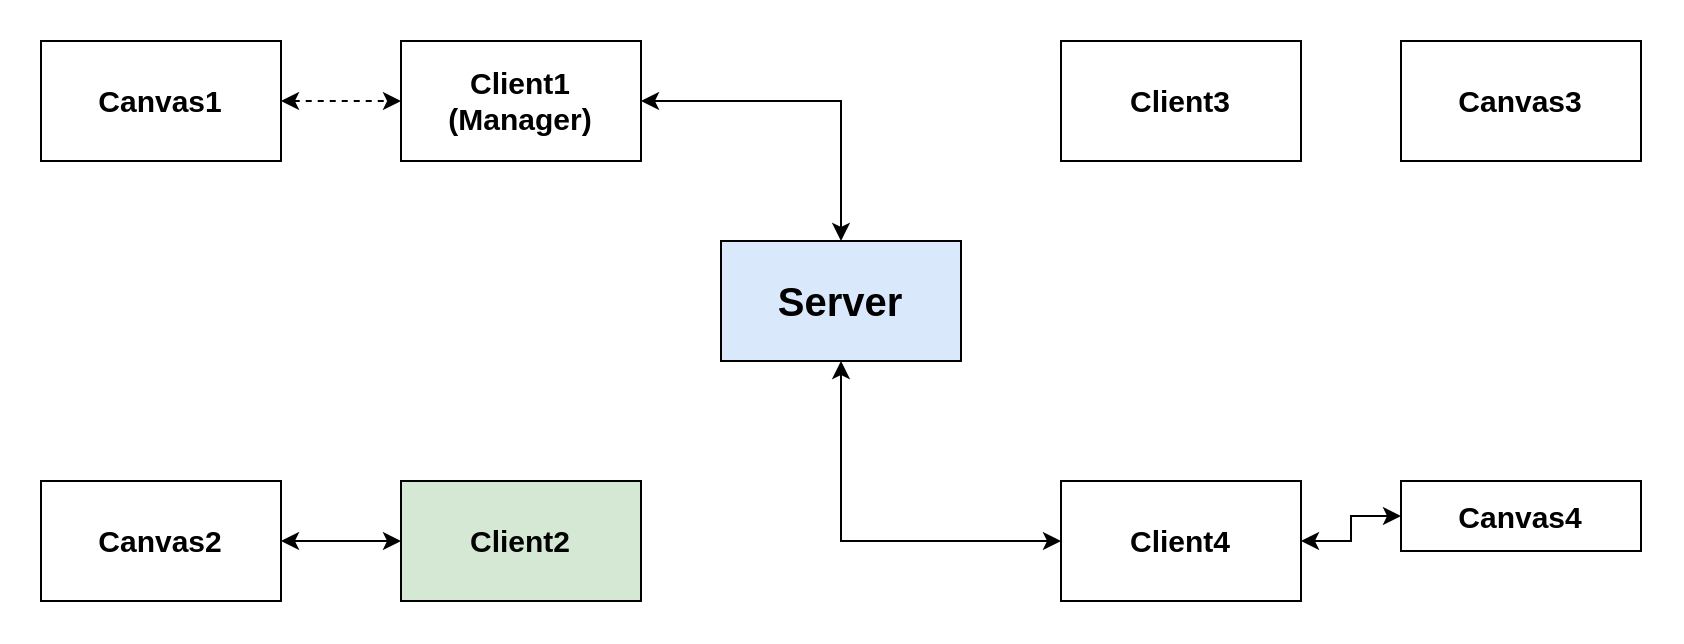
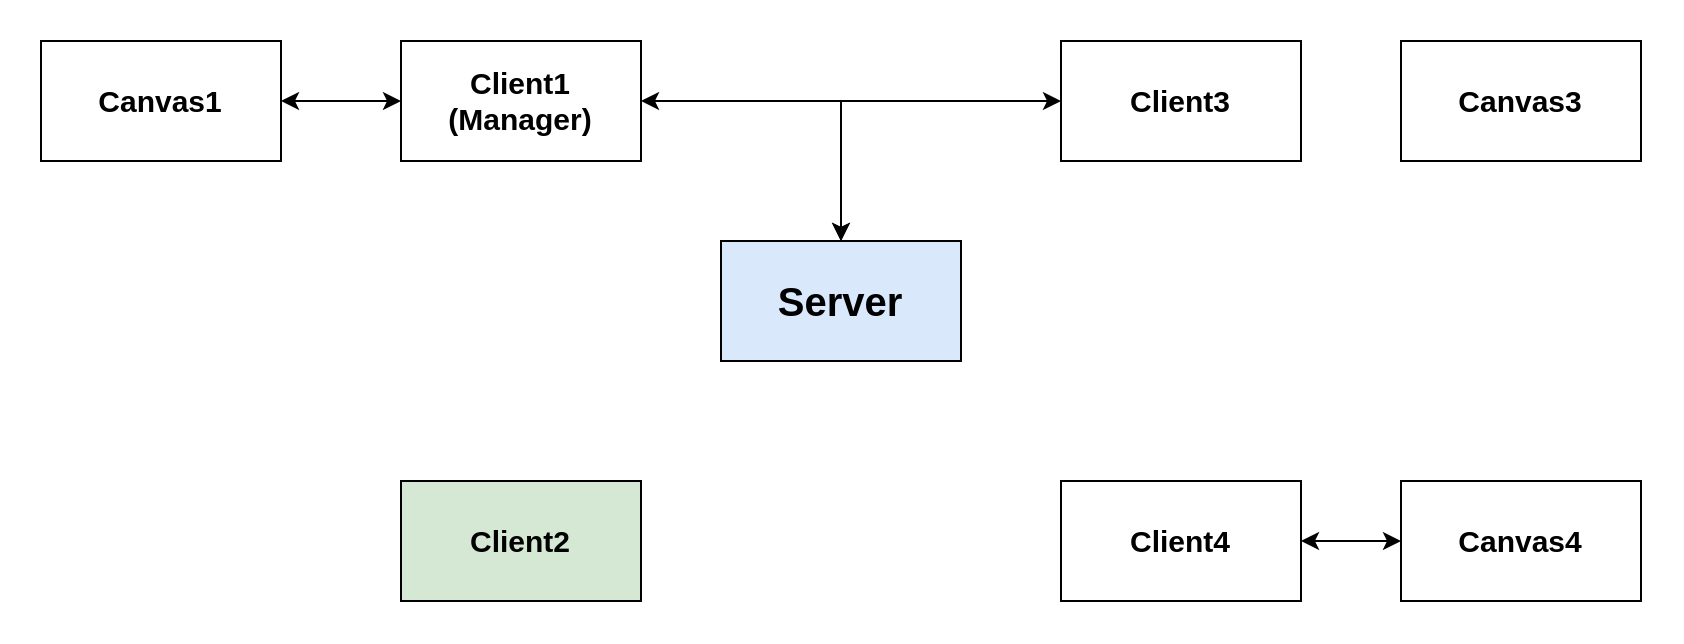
  <mxCell id="0" />
  <mxCell id="1" parent="0" />
  <mxCell id="2" value="&lt;font style=&quot;font-size: 20px&quot;&gt;&lt;b&gt;Server&lt;/b&gt;&lt;/font&gt;" style="whiteSpace=wrap;html=1;fillColor=#dae8fc;" vertex="1" parent="1"><mxGeometry x="360" y="120" width="120" height="60" as="geometry" /></mxCell>
  <mxCell id="3" style="edgeStyle=orthogonalEdgeStyle;rounded=0;orthogonalLoop=1;jettySize=auto;html=1;fontSize=15;startArrow=classic;startFill=1;" edge="1" parent="1" source="4" target="2"><mxGeometry relative="1" as="geometry" /></mxCell>
  <mxCell id="4" value="&lt;font style=&quot;font-size: 15px&quot;&gt;&lt;b&gt;Client1 (Manager)&lt;/b&gt;&lt;/font&gt;" style="whiteSpace=wrap;html=1;" vertex="1" parent="1"><mxGeometry x="200" y="20" width="120" height="60" as="geometry" /></mxCell>
  <mxCell id="5" value="&lt;font style=&quot;font-size: 15px&quot;&gt;&lt;b&gt;Client2&lt;/b&gt;&lt;/font&gt;" style="whiteSpace=wrap;html=1;fillColor=#d5e8d4;" vertex="1" parent="1"><mxGeometry x="200" y="240" width="120" height="60" as="geometry" /></mxCell>
+ <mxCell id="6" style="edgeStyle=orthogonalEdgeStyle;rounded=0;orthogonalLoop=1;jettySize=auto;html=1;fontSize=15;startArrow=classic;startFill=1;" edge="1" parent="1" source="7" target="2"><mxGeometry relative="1" as="geometry" /></mxCell>
  <mxCell id="7" value="&lt;font style=&quot;font-size: 15px&quot;&gt;&lt;b&gt;Client3&lt;/b&gt;&lt;/font&gt;" style="whiteSpace=wrap;html=1;" vertex="1" parent="1"><mxGeometry x="530" y="20" width="120" height="60" as="geometry" /></mxCell>
- <mxCell id="8" style="edgeStyle=orthogonalEdgeStyle;rounded=0;orthogonalLoop=1;jettySize=auto;html=1;entryX=0.5;entryY=1;entryDx=0;entryDy=0;fontSize=15;startArrow=classic;startFill=1;" edge="1" parent="1" source="10" target="2"><mxGeometry relative="1" as="geometry" /></mxCell>
  <mxCell id="9" style="edgeStyle=orthogonalEdgeStyle;rounded=0;orthogonalLoop=1;jettySize=auto;html=1;entryX=0;entryY=0.5;entryDx=0;entryDy=0;fontSize=15;startArrow=classic;startFill=1;" edge="1" parent="1" source="10" target="11"><mxGeometry relative="1" as="geometry" /></mxCell>
  <mxCell id="10" value="&lt;font style=&quot;font-size: 15px&quot;&gt;&lt;b&gt;Client4&lt;/b&gt;&lt;/font&gt;" style="whiteSpace=wrap;html=1;" vertex="1" parent="1"><mxGeometry x="530" y="240" width="120" height="60" as="geometry" /></mxCell>
- <mxCell id="11" value="&lt;font style=&quot;font-size: 15px&quot;&gt;&lt;b&gt;Canvas4&lt;/b&gt;&lt;/font&gt;" style="whiteSpace=wrap;html=1;" vertex="1" parent="1"><mxGeometry x="700" y="240" width="120" height="35" as="geometry" /></mxCell>
+ <mxCell id="11" value="&lt;font style=&quot;font-size: 15px&quot;&gt;&lt;b&gt;Canvas4&lt;/b&gt;&lt;/font&gt;" style="whiteSpace=wrap;html=1;" vertex="1" parent="1"><mxGeometry x="700" y="240" width="120" height="60" as="geometry" /></mxCell>
  <mxCell id="12" value="&lt;font style=&quot;font-size: 15px&quot;&gt;&lt;b&gt;Canvas3&lt;/b&gt;&lt;/font&gt;" style="whiteSpace=wrap;html=1;" vertex="1" parent="1"><mxGeometry x="700" y="20" width="120" height="60" as="geometry" /></mxCell>
- <mxCell id="13" style="edgeStyle=orthogonalEdgeStyle;rounded=0;orthogonalLoop=1;jettySize=auto;html=1;entryX=0;entryY=0.5;entryDx=0;entryDy=0;fontSize=15;startArrow=classic;startFill=1;" edge="1" parent="1" source="14" target="5"><mxGeometry relative="1" as="geometry" /></mxCell>
- <mxCell id="14" value="&lt;font style=&quot;font-size: 15px&quot;&gt;&lt;b&gt;Canvas2&lt;/b&gt;&lt;/font&gt;" style="whiteSpace=wrap;html=1;" vertex="1" parent="1"><mxGeometry x="20" y="240" width="120" height="60" as="geometry" /></mxCell>
- <mxCell id="15" style="edgeStyle=orthogonalEdgeStyle;rounded=0;orthogonalLoop=1;jettySize=auto;html=1;entryX=0;entryY=0.5;entryDx=0;entryDy=0;fontSize=15;startArrow=classic;startFill=1;dashed=1;" edge="1" parent="1" source="16" target="4"><mxGeometry relative="1" as="geometry" /></mxCell>
+ <mxCell id="15" style="edgeStyle=orthogonalEdgeStyle;rounded=0;orthogonalLoop=1;jettySize=auto;html=1;entryX=0;entryY=0.5;entryDx=0;entryDy=0;fontSize=15;startArrow=classic;startFill=1;" edge="1" parent="1" source="16" target="4"><mxGeometry relative="1" as="geometry" /></mxCell>
  <mxCell id="16" value="&lt;font style=&quot;font-size: 15px&quot;&gt;&lt;b&gt;Canvas1&lt;/b&gt;&lt;/font&gt;" style="whiteSpace=wrap;html=1;" vertex="1" parent="1"><mxGeometry x="20" y="20" width="120" height="60" as="geometry" /></mxCell>
